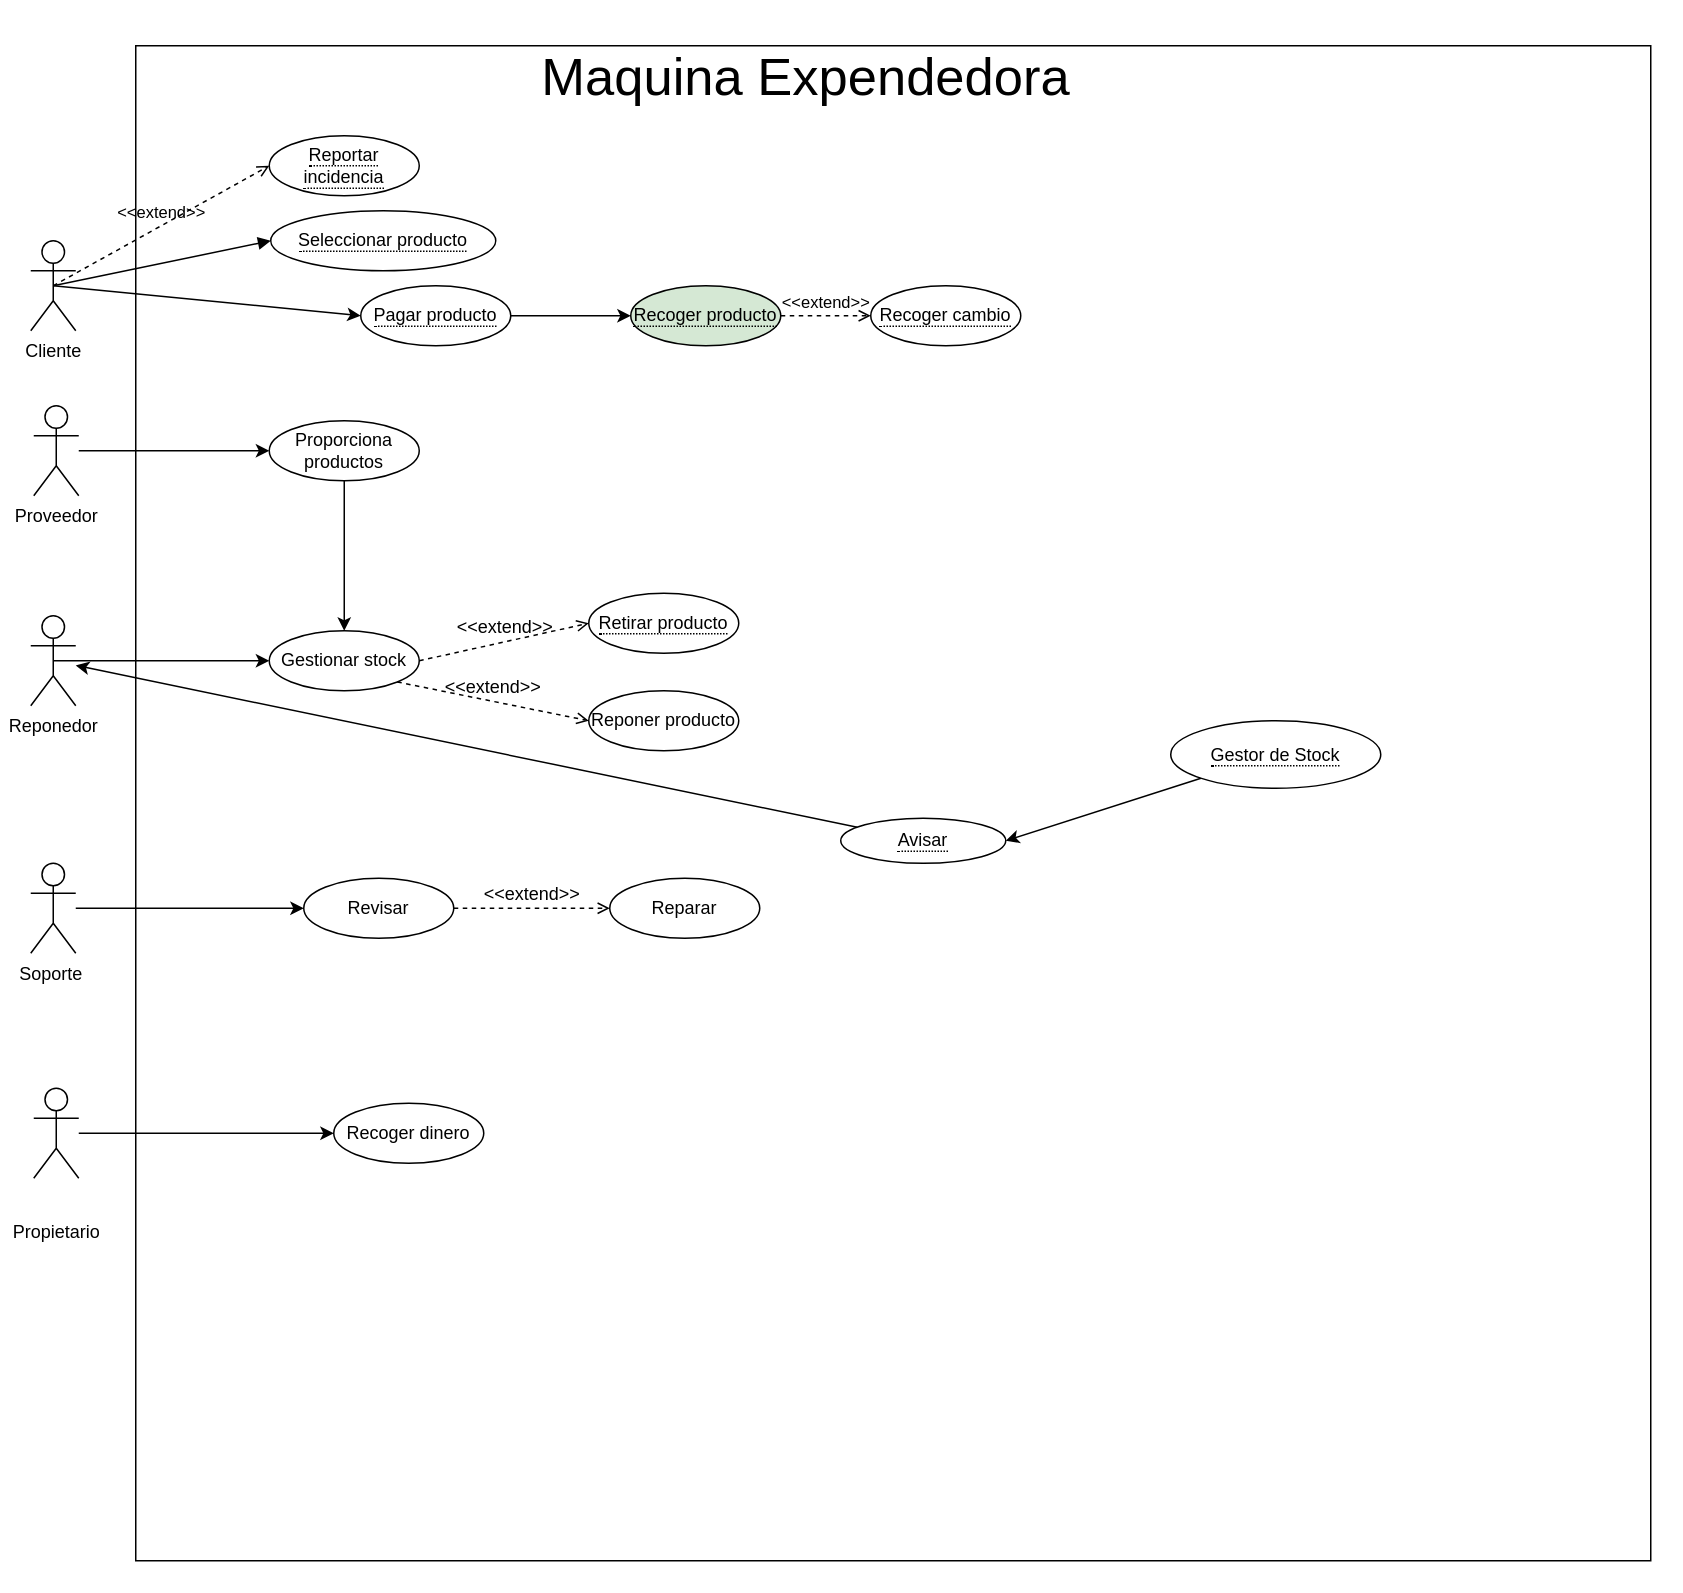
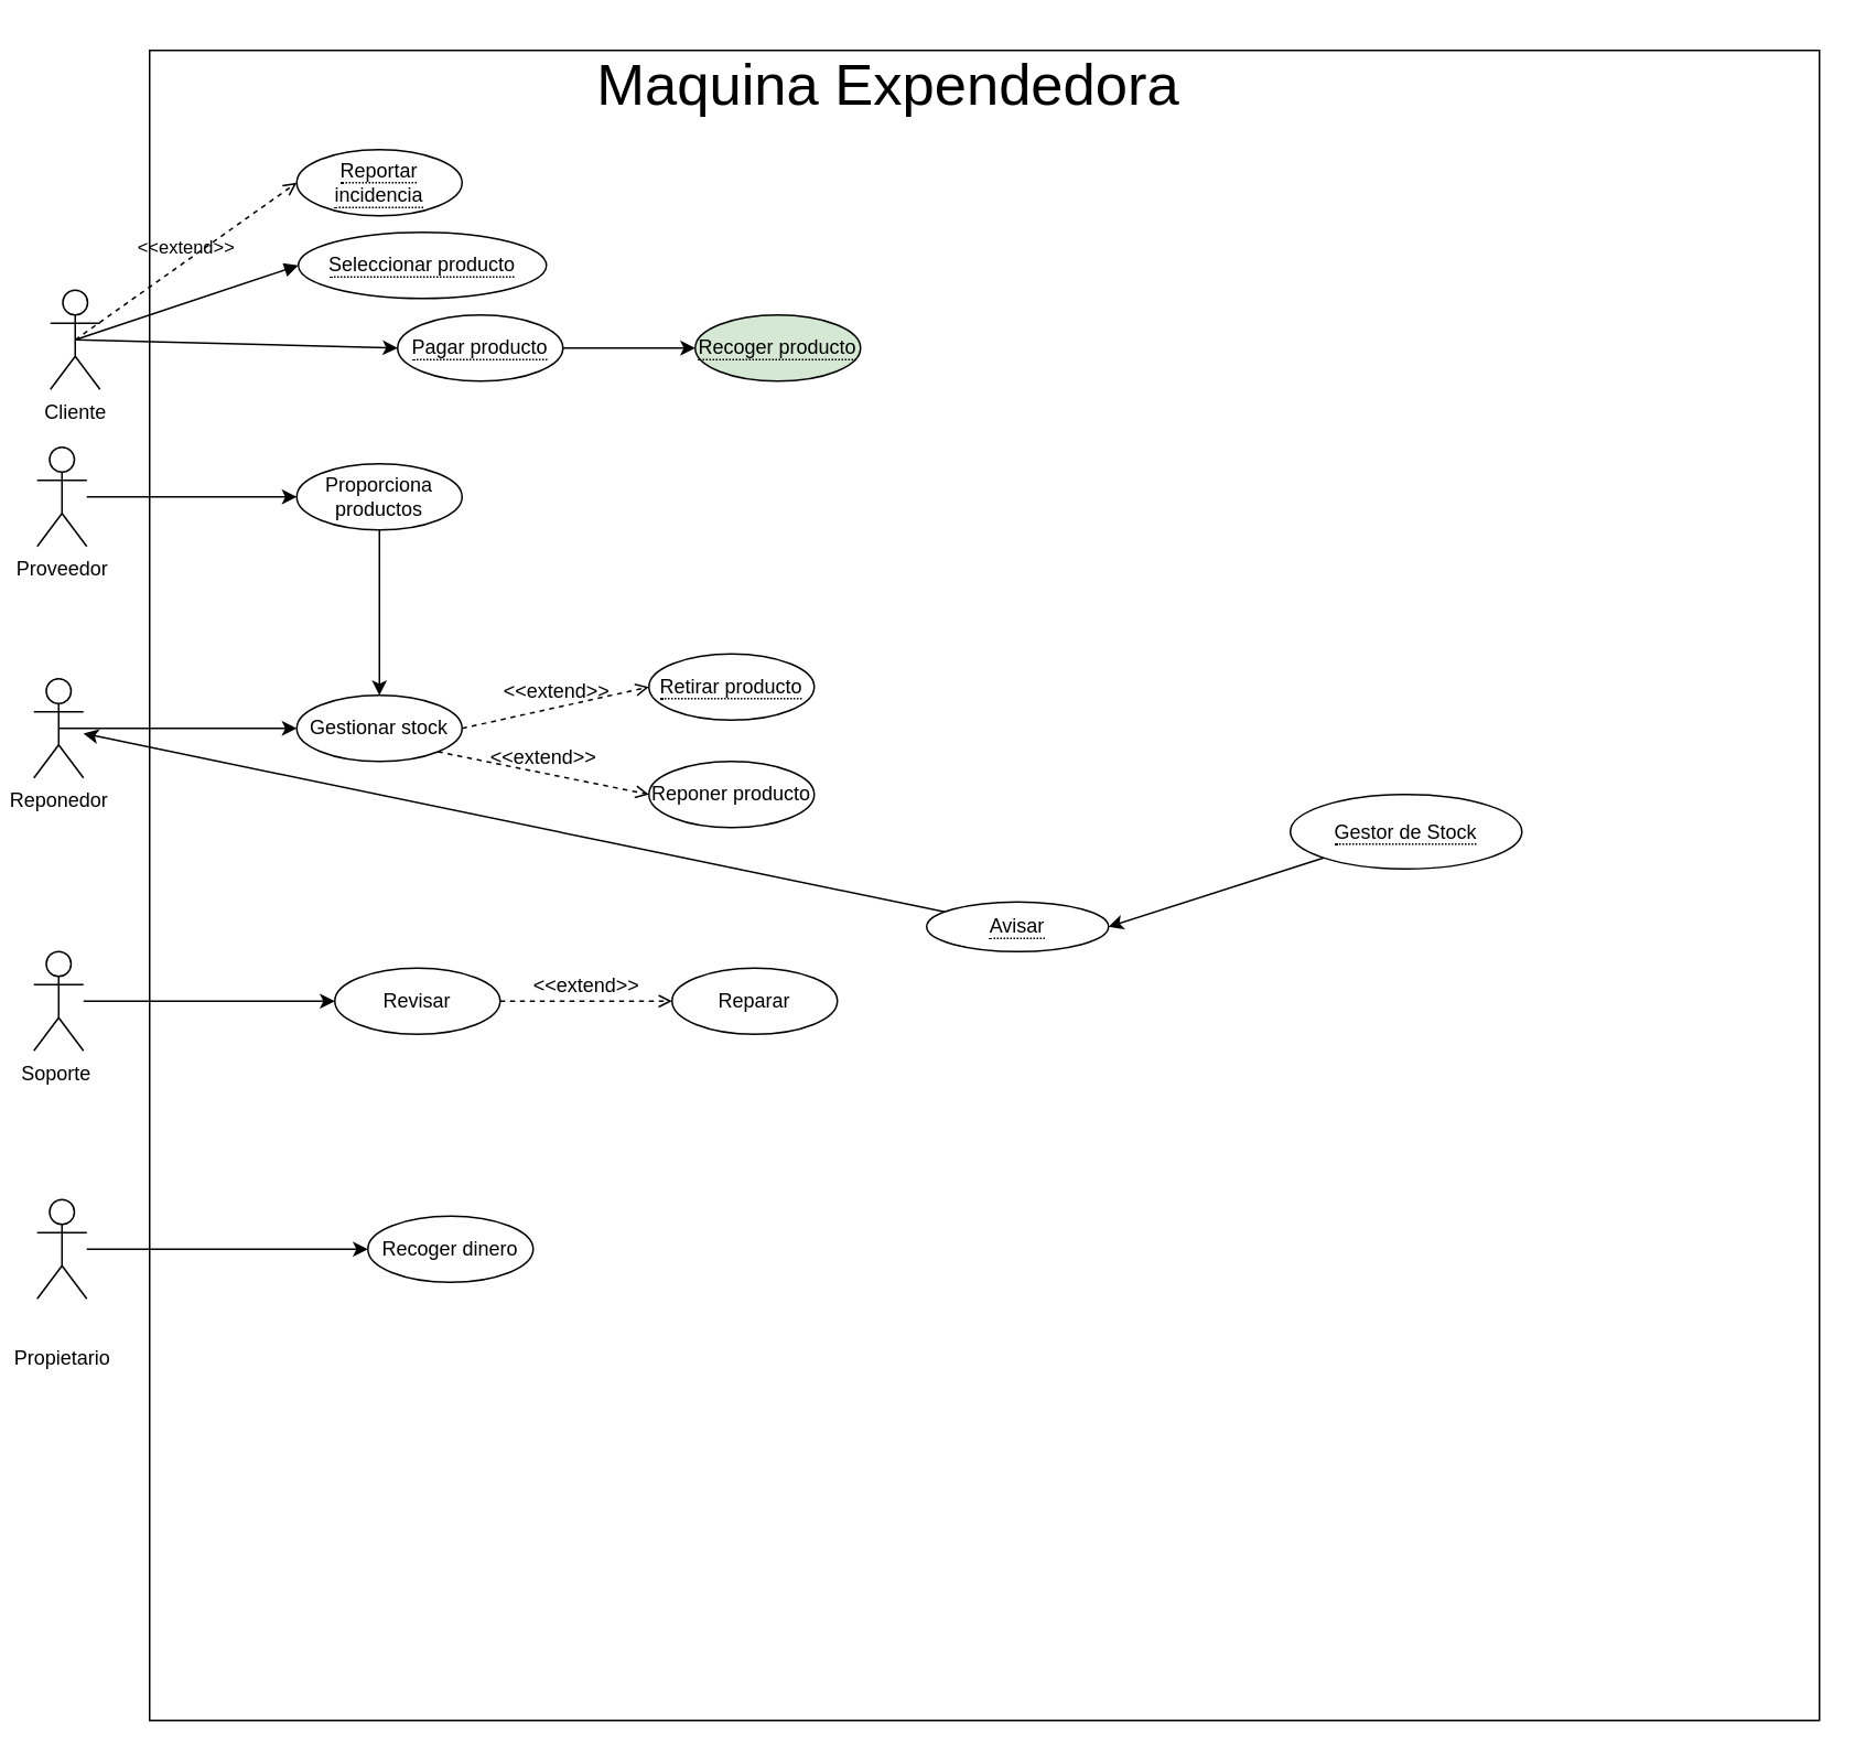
  <mxCell id="0" />
  <mxCell id="1" parent="0" />
  <mxCell id="2" value="" style="whiteSpace=wrap;html=1;aspect=fixed;" parent="1" vertex="1"><mxGeometry x="90" y="30" width="1010" height="1010" as="geometry" /></mxCell>
- <mxCell id="3" value="Cliente" style="shape=umlActor;verticalLabelPosition=bottom;verticalAlign=top;html=1;outlineConnect=0;" parent="1" vertex="1"><mxGeometry x="20" y="160" width="30" height="60" as="geometry" /></mxCell>
+ <mxCell id="3" value="Cliente" style="shape=umlActor;verticalLabelPosition=bottom;verticalAlign=top;html=1;outlineConnect=0;" parent="1" vertex="1"><mxGeometry x="30" y="175" width="30" height="60" as="geometry" /></mxCell>
  <mxCell id="4" style="edgeStyle=none;html=1;entryX=0;entryY=0.5;entryDx=0;entryDy=0;fontSize=12;" parent="1" source="5" target="30" edge="1"><mxGeometry relative="1" as="geometry" /></mxCell>
  <mxCell id="5" value="Proveedor" style="shape=umlActor;verticalLabelPosition=bottom;verticalAlign=top;html=1;outlineConnect=0;" parent="1" vertex="1"><mxGeometry x="22" y="270" width="30" height="60" as="geometry" /></mxCell>
  <mxCell id="6" style="edgeStyle=none;html=1;entryX=0;entryY=0.5;entryDx=0;entryDy=0;exitX=0.5;exitY=0.5;exitDx=0;exitDy=0;exitPerimeter=0;" edge="1" parent="1" source="3" target="9"><mxGeometry relative="1" as="geometry" /></mxCell>
  <mxCell id="7" value="&lt;span style=&quot;border-bottom: 1px dotted&quot;&gt;Seleccionar producto&lt;/span&gt;" style="ellipse;whiteSpace=wrap;html=1;align=center;" parent="1" vertex="1"><mxGeometry x="180" y="140" width="150" height="40" as="geometry" /></mxCell>
  <mxCell id="8" style="edgeStyle=none;html=1;entryX=0;entryY=0.5;entryDx=0;entryDy=0;" edge="1" parent="1" source="9" target="10"><mxGeometry relative="1" as="geometry" /></mxCell>
  <mxCell id="9" value="&lt;span style=&quot;border-bottom: 1px dotted&quot;&gt;Pagar producto&lt;/span&gt;" style="ellipse;whiteSpace=wrap;html=1;align=center;" parent="1" vertex="1"><mxGeometry x="240" y="190" width="100" height="40" as="geometry" /></mxCell>
  <mxCell id="10" value="&lt;span style=&quot;border-bottom: 1px dotted&quot;&gt;Recoger producto&lt;/span&gt;" style="ellipse;whiteSpace=wrap;html=1;align=center;fillColor=#d5e8d4;" parent="1" vertex="1"><mxGeometry x="420" y="190" width="100" height="40" as="geometry" /></mxCell>
  <mxCell id="11" value="" style="html=1;verticalAlign=bottom;labelBackgroundColor=none;endArrow=block;endFill=1;exitX=0.5;exitY=0.5;exitDx=0;exitDy=0;exitPerimeter=0;entryX=0;entryY=0.5;entryDx=0;entryDy=0;" parent="1" source="3" target="7" edge="1"><mxGeometry width="160" relative="1" as="geometry"><mxPoint x="150" y="320" as="sourcePoint" /><mxPoint x="310" y="320" as="targetPoint" /></mxGeometry></mxCell>
- <mxCell id="12" value="&amp;lt;&amp;lt;extend&amp;gt;&amp;gt;" style="html=1;verticalAlign=bottom;labelBackgroundColor=none;endArrow=open;endFill=0;dashed=1;exitX=1;exitY=0.5;exitDx=0;exitDy=0;entryX=0;entryY=0.5;entryDx=0;entryDy=0;" parent="1" source="10" target="31" edge="1"><mxGeometry width="160" relative="1" as="geometry"><mxPoint x="230" y="370" as="sourcePoint" /><mxPoint x="867" y="250" as="targetPoint" /></mxGeometry></mxCell>
  <mxCell id="13" value="&lt;font style=&quot;font-size: 35px&quot;&gt;Maquina Expendedora&lt;/font&gt;" style="text;html=1;strokeColor=none;fillColor=none;align=center;verticalAlign=middle;whiteSpace=wrap;rounded=0;" parent="1" vertex="1"><mxGeometry x="294" y="20" width="486" height="60" as="geometry" /></mxCell>
  <mxCell id="14" style="edgeStyle=none;html=1;entryX=0;entryY=0.5;entryDx=0;entryDy=0;fontSize=12;" parent="1" source="15" target="23" edge="1"><mxGeometry relative="1" as="geometry" /></mxCell>
  <mxCell id="15" value="&lt;font style=&quot;font-size: 12px&quot;&gt;Propietario&lt;/font&gt;" style="shape=umlActor;verticalLabelPosition=bottom;verticalAlign=top;html=1;outlineConnect=0;fontSize=35;" parent="1" vertex="1"><mxGeometry x="22" y="725" width="30" height="60" as="geometry" /></mxCell>
  <mxCell id="16" style="edgeStyle=none;html=1;fontSize=12;" parent="1" source="17" target="21" edge="1"><mxGeometry relative="1" as="geometry" /></mxCell>
  <mxCell id="17" value="Soporte&amp;nbsp;" style="shape=umlActor;verticalLabelPosition=bottom;verticalAlign=top;html=1;outlineConnect=0;fontSize=12;" parent="1" vertex="1"><mxGeometry x="20" y="575" width="30" height="60" as="geometry" /></mxCell>
  <mxCell id="18" value="Reponedor" style="shape=umlActor;verticalLabelPosition=bottom;verticalAlign=top;html=1;outlineConnect=0;fontSize=12;" parent="1" vertex="1"><mxGeometry x="20" y="410" width="30" height="60" as="geometry" /></mxCell>
  <mxCell id="19" value="&lt;span style=&quot;border-bottom: 1px dotted&quot;&gt;Retirar producto&lt;/span&gt;" style="ellipse;whiteSpace=wrap;html=1;align=center;" parent="1" vertex="1"><mxGeometry x="392" y="395" width="100" height="40" as="geometry" /></mxCell>
  <mxCell id="20" value="Reponer producto" style="ellipse;whiteSpace=wrap;html=1;align=center;" parent="1" vertex="1"><mxGeometry x="392" y="460" width="100" height="40" as="geometry" /></mxCell>
  <mxCell id="21" value="Revisar" style="ellipse;whiteSpace=wrap;html=1;align=center;" parent="1" vertex="1"><mxGeometry x="202" y="585" width="100" height="40" as="geometry" /></mxCell>
  <mxCell id="22" value="Reparar" style="ellipse;whiteSpace=wrap;html=1;align=center;" parent="1" vertex="1"><mxGeometry x="406" y="585" width="100" height="40" as="geometry" /></mxCell>
  <mxCell id="23" value="Recoger dinero" style="ellipse;whiteSpace=wrap;html=1;align=center;" parent="1" vertex="1"><mxGeometry x="222" y="735" width="100" height="40" as="geometry" /></mxCell>
  <mxCell id="24" value="&amp;lt;&amp;lt;extend&amp;gt;&amp;gt;" style="html=1;verticalAlign=bottom;labelBackgroundColor=none;endArrow=open;endFill=0;dashed=1;fontSize=12;exitX=1;exitY=0.5;exitDx=0;exitDy=0;entryX=0;entryY=0.5;entryDx=0;entryDy=0;" parent="1" source="21" target="22" edge="1"><mxGeometry width="160" relative="1" as="geometry"><mxPoint x="272" y="715" as="sourcePoint" /><mxPoint x="432" y="715" as="targetPoint" /></mxGeometry></mxCell>
  <mxCell id="25" style="edgeStyle=none;html=1;fontSize=12;exitX=0.5;exitY=0.5;exitDx=0;exitDy=0;exitPerimeter=0;" parent="1" source="18" target="26" edge="1"><mxGeometry relative="1" as="geometry"><mxPoint x="12" y="430" as="sourcePoint" /></mxGeometry></mxCell>
  <mxCell id="26" value="Gestionar stock" style="ellipse;whiteSpace=wrap;html=1;align=center;" parent="1" vertex="1"><mxGeometry x="179" y="420" width="100" height="40" as="geometry" /></mxCell>
  <mxCell id="27" value="&amp;lt;&amp;lt;extend&amp;gt;&amp;gt;" style="html=1;verticalAlign=bottom;labelBackgroundColor=none;endArrow=open;endFill=0;dashed=1;fontSize=12;exitX=1;exitY=0.5;exitDx=0;exitDy=0;" parent="1" source="26" edge="1"><mxGeometry width="160" relative="1" as="geometry"><mxPoint x="282" y="405" as="sourcePoint" /><mxPoint x="392" y="415" as="targetPoint" /></mxGeometry></mxCell>
  <mxCell id="28" value="&amp;lt;&amp;lt;extend&amp;gt;&amp;gt;" style="html=1;verticalAlign=bottom;labelBackgroundColor=none;endArrow=open;endFill=0;dashed=1;fontSize=12;exitX=1;exitY=1;exitDx=0;exitDy=0;entryX=0;entryY=0.5;entryDx=0;entryDy=0;" parent="1" source="26" target="20" edge="1"><mxGeometry width="160" relative="1" as="geometry"><mxPoint x="289" y="450" as="sourcePoint" /><mxPoint x="402" y="425" as="targetPoint" /></mxGeometry></mxCell>
  <mxCell id="29" style="edgeStyle=none;html=1;exitX=0.5;exitY=1;exitDx=0;exitDy=0;entryX=0.5;entryY=0;entryDx=0;entryDy=0;fontSize=12;" parent="1" source="30" target="26" edge="1"><mxGeometry relative="1" as="geometry" /></mxCell>
  <mxCell id="30" value="Proporciona productos" style="ellipse;whiteSpace=wrap;html=1;align=center;" parent="1" vertex="1"><mxGeometry x="179" y="280" width="100" height="40" as="geometry" /></mxCell>
- <mxCell id="31" value="&lt;span style=&quot;border-bottom: 1px dotted&quot;&gt;Recoger cambio&lt;/span&gt;" style="ellipse;whiteSpace=wrap;html=1;align=center;" parent="1" vertex="1"><mxGeometry x="580" y="190" width="100" height="40" as="geometry" /></mxCell>
  <mxCell id="32" value="&lt;span style=&quot;border-bottom: 1px dotted&quot;&gt;Reportar incidencia&lt;/span&gt;" style="ellipse;whiteSpace=wrap;html=1;align=center;" vertex="1" parent="1"><mxGeometry x="179" width="100" height="40" as="geometry" y="90" /></mxCell>
  <mxCell id="33" value="&amp;lt;&amp;lt;extend&amp;gt;&amp;gt;" style="html=1;verticalAlign=bottom;labelBackgroundColor=none;endArrow=open;endFill=0;dashed=1;exitX=0.5;exitY=0.5;exitDx=0;exitDy=0;entryX=0;entryY=0.5;entryDx=0;entryDy=0;exitPerimeter=0;" edge="1" parent="1" source="3" target="32"><mxGeometry width="160" relative="1" as="geometry"><mxPoint x="730" y="200" as="sourcePoint" /><mxPoint x="840" y="200" as="targetPoint" /></mxGeometry></mxCell>
  <mxCell id="34" style="edgeStyle=none;html=1;entryX=1;entryY=0.5;entryDx=0;entryDy=0;" edge="1" parent="1" source="35" target="37"><mxGeometry relative="1" as="geometry" /></mxCell>
  <mxCell id="35" value="&lt;span style=&quot;border-bottom: 1px dotted&quot;&gt;Gestor de Stock&lt;/span&gt;" style="ellipse;whiteSpace=wrap;html=1;align=center;" vertex="1" parent="1"><mxGeometry x="780" y="480" width="140" height="45" as="geometry" /></mxCell>
  <mxCell id="36" style="edgeStyle=none;html=1;" edge="1" parent="1" source="37" target="18"><mxGeometry relative="1" as="geometry" /></mxCell>
  <mxCell id="37" value="&lt;span style=&quot;border-bottom: 1px dotted&quot;&gt;Avisar&lt;/span&gt;" style="ellipse;whiteSpace=wrap;html=1;align=center;" vertex="1" parent="1"><mxGeometry x="560" y="545" width="110" height="30" as="geometry" /></mxCell>
